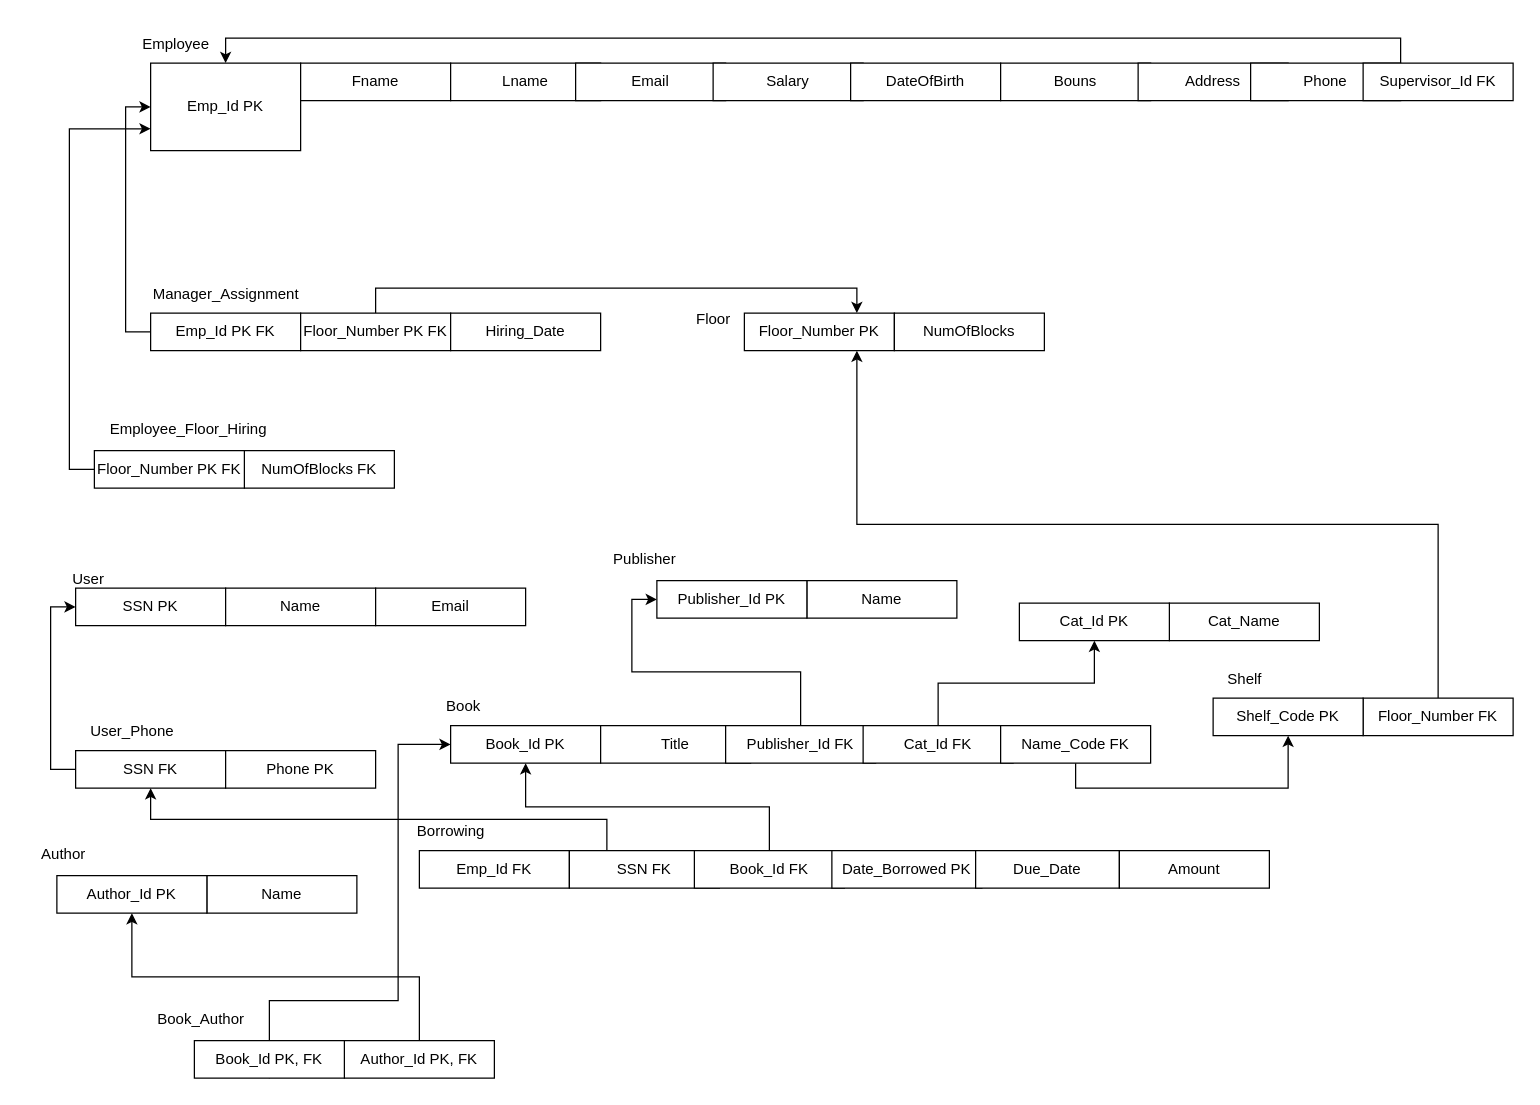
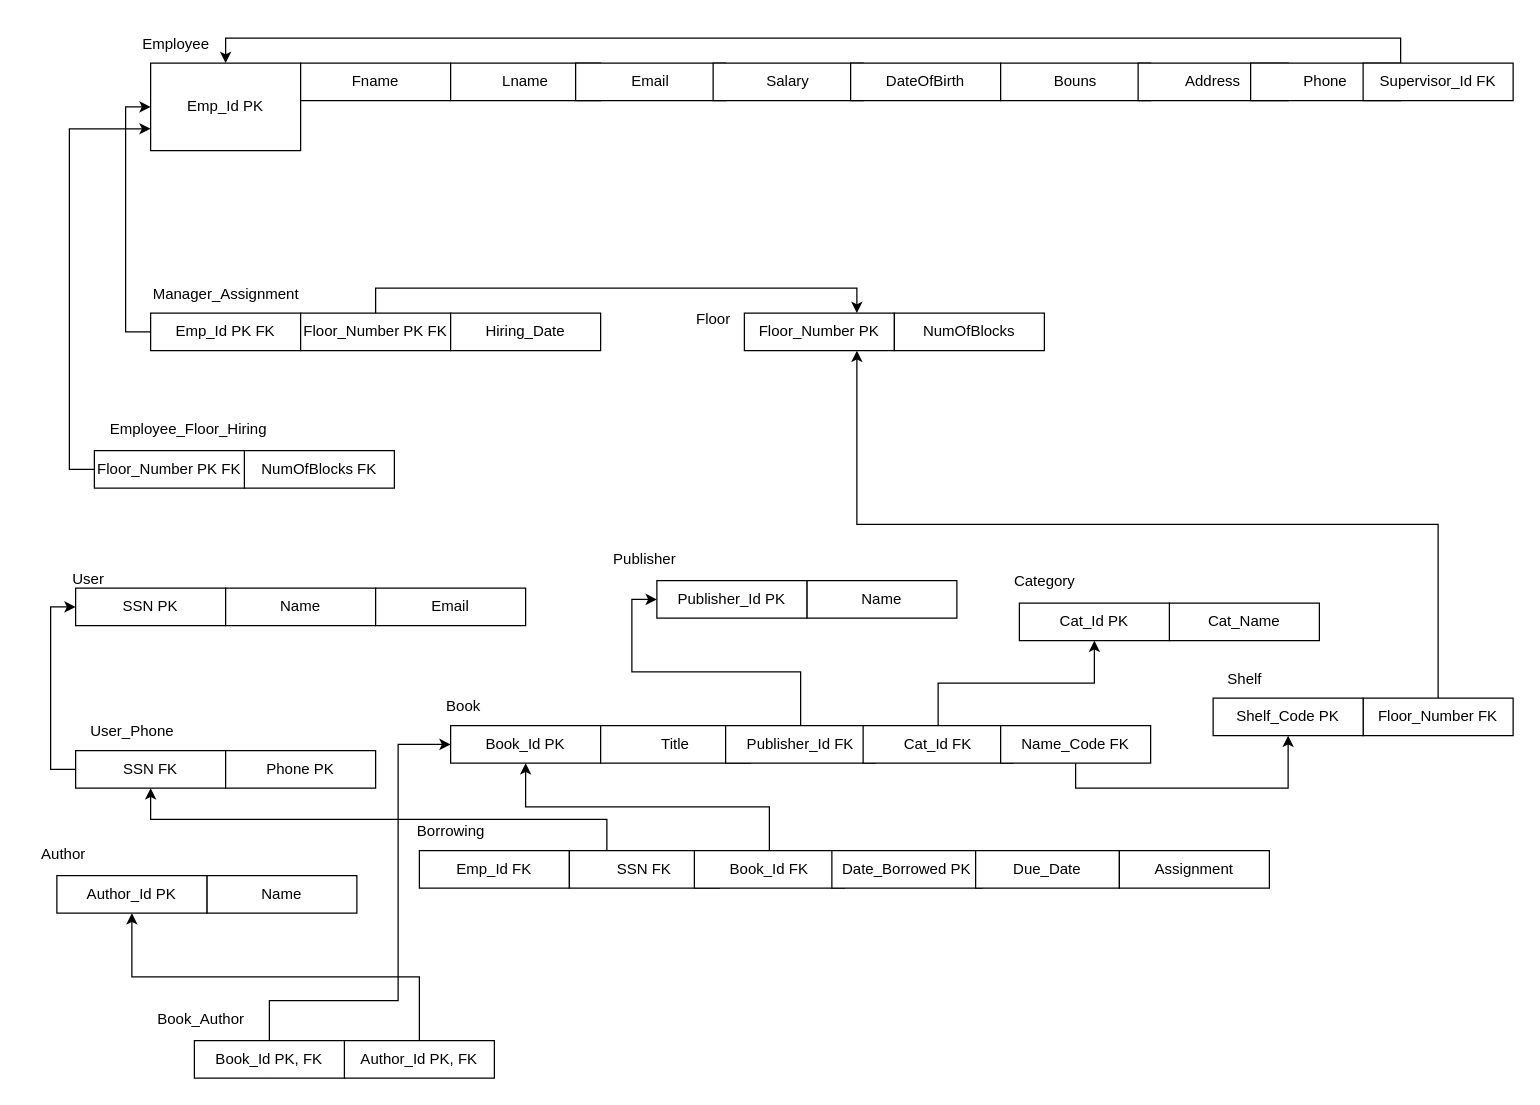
  <mxCell id="0" />
  <mxCell id="1" parent="0" />
  <mxCell id="2" value="Emp_Id PK" style="rounded=0;whiteSpace=wrap;html=1;" vertex="1" parent="1"><mxGeometry x="120" y="50" width="120" height="70" as="geometry" /></mxCell>
  <mxCell id="3" value="Fname" style="rounded=0;whiteSpace=wrap;html=1;" vertex="1" parent="1"><mxGeometry x="240" y="50" width="120" height="30" as="geometry" /></mxCell>
  <mxCell id="4" value="Lname" style="rounded=0;whiteSpace=wrap;html=1;" vertex="1" parent="1"><mxGeometry x="360" y="50" width="120" height="30" as="geometry" /></mxCell>
  <mxCell id="5" value="Email" style="rounded=0;whiteSpace=wrap;html=1;" vertex="1" parent="1"><mxGeometry x="460" y="50" width="120" height="30" as="geometry" /></mxCell>
  <mxCell id="6" value="Salary" style="rounded=0;whiteSpace=wrap;html=1;" vertex="1" parent="1"><mxGeometry x="570" y="50" width="120" height="30" as="geometry" /></mxCell>
  <mxCell id="7" value="DateOfBirth" style="rounded=0;whiteSpace=wrap;html=1;" vertex="1" parent="1"><mxGeometry x="680" y="50" width="120" height="30" as="geometry" /></mxCell>
  <mxCell id="8" value="Bouns" style="rounded=0;whiteSpace=wrap;html=1;" vertex="1" parent="1"><mxGeometry x="800" y="50" width="120" height="30" as="geometry" /></mxCell>
  <mxCell id="9" value="Address" style="rounded=0;whiteSpace=wrap;html=1;" vertex="1" parent="1"><mxGeometry x="910" y="50" width="120" height="30" as="geometry" /></mxCell>
  <mxCell id="10" value="Phone" style="rounded=0;whiteSpace=wrap;html=1;" vertex="1" parent="1"><mxGeometry x="1000" y="50" width="120" height="30" as="geometry" /></mxCell>
  <mxCell id="11" style="edgeStyle=orthogonalEdgeStyle;rounded=0;orthogonalLoop=1;jettySize=auto;html=1;exitX=0.25;exitY=0;exitDx=0;exitDy=0;entryX=0.5;entryY=0;entryDx=0;entryDy=0;" edge="1" parent="1" source="12" target="2"><mxGeometry relative="1" as="geometry" /></mxCell>
  <mxCell id="12" value="Supervisor_Id FK" style="rounded=0;whiteSpace=wrap;html=1;" vertex="1" parent="1"><mxGeometry x="1090" y="50" width="120" height="30" as="geometry" /></mxCell>
  <mxCell id="13" value="Floor_Number PK" style="rounded=0;whiteSpace=wrap;html=1;" vertex="1" parent="1"><mxGeometry x="595" y="250" width="120" height="30" as="geometry" /></mxCell>
  <mxCell id="14" value="NumOfBlocks" style="rounded=0;whiteSpace=wrap;html=1;" vertex="1" parent="1"><mxGeometry x="715" y="250" width="120" height="30" as="geometry" /></mxCell>
  <mxCell id="15" value="Employee" style="text;html=1;align=center;verticalAlign=middle;resizable=0;points=[];autosize=1;strokeColor=none;fillColor=none;" vertex="1" parent="1"><mxGeometry x="100" y="20" width="80" height="30" as="geometry" /></mxCell>
  <mxCell id="16" value="Floor" style="text;html=1;align=center;verticalAlign=middle;resizable=0;points=[];autosize=1;strokeColor=none;fillColor=none;" vertex="1" parent="1"><mxGeometry x="545" y="240" width="50" height="30" as="geometry" /></mxCell>
  <mxCell id="17" style="edgeStyle=orthogonalEdgeStyle;rounded=0;orthogonalLoop=1;jettySize=auto;html=1;exitX=0;exitY=0.5;exitDx=0;exitDy=0;entryX=0;entryY=0.5;entryDx=0;entryDy=0;" edge="1" parent="1" source="18" target="2"><mxGeometry relative="1" as="geometry" /></mxCell>
  <mxCell id="18" value="Emp_Id PK FK" style="rounded=0;whiteSpace=wrap;html=1;" vertex="1" parent="1"><mxGeometry x="120" y="250" width="120" height="30" as="geometry" /></mxCell>
  <mxCell id="19" style="edgeStyle=orthogonalEdgeStyle;rounded=0;orthogonalLoop=1;jettySize=auto;html=1;entryX=0.75;entryY=0;entryDx=0;entryDy=0;exitX=0.5;exitY=0;exitDx=0;exitDy=0;" edge="1" parent="1" source="20" target="13"><mxGeometry relative="1" as="geometry"><mxPoint x="480" y="360" as="sourcePoint" /></mxGeometry></mxCell>
  <mxCell id="20" value="Floor_Number PK FK" style="rounded=0;whiteSpace=wrap;html=1;" vertex="1" parent="1"><mxGeometry x="240" y="250" width="120" height="30" as="geometry" /></mxCell>
  <mxCell id="21" value="Manager_Assignment" style="text;html=1;align=center;verticalAlign=middle;resizable=0;points=[];autosize=1;strokeColor=none;fillColor=none;" vertex="1" parent="1"><mxGeometry x="110" y="220" width="140" height="30" as="geometry" /></mxCell>
  <mxCell id="22" value="Hiring_Date" style="rounded=0;whiteSpace=wrap;html=1;" vertex="1" parent="1"><mxGeometry x="360" y="250" width="120" height="30" as="geometry" /></mxCell>
  <mxCell id="23" value="Employee_Floor_Hiring" style="text;html=1;align=center;verticalAlign=middle;resizable=0;points=[];autosize=1;strokeColor=none;fillColor=none;" vertex="1" parent="1"><mxGeometry x="60" y="328" width="180" height="30" as="geometry" /></mxCell>
  <mxCell id="24" value="NumOfBlocks FK" style="rounded=0;whiteSpace=wrap;html=1;" vertex="1" parent="1"><mxGeometry x="195" y="360" width="120" height="30" as="geometry" /></mxCell>
  <mxCell id="25" style="edgeStyle=orthogonalEdgeStyle;rounded=0;orthogonalLoop=1;jettySize=auto;html=1;exitX=0;exitY=0.5;exitDx=0;exitDy=0;entryX=0;entryY=0.75;entryDx=0;entryDy=0;" edge="1" parent="1" source="26" target="2"><mxGeometry relative="1" as="geometry" /></mxCell>
  <mxCell id="26" value="Floor_Number PK FK" style="rounded=0;whiteSpace=wrap;html=1;" vertex="1" parent="1"><mxGeometry x="75" y="360" width="120" height="30" as="geometry" /></mxCell>
  <mxCell id="27" value="SSN PK" style="rounded=0;whiteSpace=wrap;html=1;" vertex="1" parent="1"><mxGeometry x="60" y="470" width="120" height="30" as="geometry" /></mxCell>
  <mxCell id="28" value="Name" style="rounded=0;whiteSpace=wrap;html=1;" vertex="1" parent="1"><mxGeometry x="180" y="470" width="120" height="30" as="geometry" /></mxCell>
  <mxCell id="29" value="Email" style="rounded=0;whiteSpace=wrap;html=1;" vertex="1" parent="1"><mxGeometry x="300" y="470" width="120" height="30" as="geometry" /></mxCell>
  <mxCell id="30" value="User" style="text;html=1;align=center;verticalAlign=middle;resizable=0;points=[];autosize=1;strokeColor=none;fillColor=none;" vertex="1" parent="1"><mxGeometry x="45" y="448" width="50" height="30" as="geometry" /></mxCell>
  <mxCell id="31" value="User_Phone" style="text;html=1;align=center;verticalAlign=middle;resizable=0;points=[];autosize=1;strokeColor=none;fillColor=none;" vertex="1" parent="1"><mxGeometry x="60" y="570" width="90" height="30" as="geometry" /></mxCell>
  <mxCell id="32" style="edgeStyle=orthogonalEdgeStyle;rounded=0;orthogonalLoop=1;jettySize=auto;html=1;exitX=0;exitY=0.5;exitDx=0;exitDy=0;entryX=0;entryY=0.5;entryDx=0;entryDy=0;" edge="1" parent="1" source="33" target="27"><mxGeometry relative="1" as="geometry" /></mxCell>
  <mxCell id="33" value="SSN FK" style="rounded=0;whiteSpace=wrap;html=1;" vertex="1" parent="1"><mxGeometry x="60" y="600" width="120" height="30" as="geometry" /></mxCell>
  <mxCell id="34" value="Phone PK" style="rounded=0;whiteSpace=wrap;html=1;" vertex="1" parent="1"><mxGeometry x="180" y="600" width="120" height="30" as="geometry" /></mxCell>
  <mxCell id="35" value="Book_Id PK" style="rounded=0;whiteSpace=wrap;html=1;" vertex="1" parent="1"><mxGeometry x="360" y="580" width="120" height="30" as="geometry" /></mxCell>
  <mxCell id="36" value="Title" style="rounded=0;whiteSpace=wrap;html=1;" vertex="1" parent="1"><mxGeometry x="480" y="580" width="120" height="30" as="geometry" /></mxCell>
  <mxCell id="37" style="edgeStyle=orthogonalEdgeStyle;rounded=0;orthogonalLoop=1;jettySize=auto;html=1;exitX=0.5;exitY=0;exitDx=0;exitDy=0;entryX=0;entryY=0.5;entryDx=0;entryDy=0;" edge="1" parent="1" source="38" target="62"><mxGeometry relative="1" as="geometry" /></mxCell>
  <mxCell id="38" value="Publisher_Id FK" style="rounded=0;whiteSpace=wrap;html=1;" vertex="1" parent="1"><mxGeometry x="580" y="580" width="120" height="30" as="geometry" /></mxCell>
  <mxCell id="39" style="edgeStyle=orthogonalEdgeStyle;rounded=0;orthogonalLoop=1;jettySize=auto;html=1;exitX=0.5;exitY=0;exitDx=0;exitDy=0;entryX=0.5;entryY=1;entryDx=0;entryDy=0;" edge="1" parent="1" source="40" target="65"><mxGeometry relative="1" as="geometry" /></mxCell>
  <mxCell id="40" value="Cat_Id FK" style="rounded=0;whiteSpace=wrap;html=1;" vertex="1" parent="1"><mxGeometry x="690" y="580" width="120" height="30" as="geometry" /></mxCell>
  <mxCell id="41" style="edgeStyle=orthogonalEdgeStyle;rounded=0;orthogonalLoop=1;jettySize=auto;html=1;exitX=0.5;exitY=1;exitDx=0;exitDy=0;entryX=0.5;entryY=1;entryDx=0;entryDy=0;" edge="1" parent="1" source="42" target="70"><mxGeometry relative="1" as="geometry" /></mxCell>
  <mxCell id="42" value="Name_Code FK" style="rounded=0;whiteSpace=wrap;html=1;" vertex="1" parent="1"><mxGeometry x="800" y="580" width="120" height="30" as="geometry" /></mxCell>
  <mxCell id="43" value="Book" style="text;html=1;align=center;verticalAlign=middle;resizable=0;points=[];autosize=1;strokeColor=none;fillColor=none;" vertex="1" parent="1"><mxGeometry x="345" y="550" width="50" height="30" as="geometry" /></mxCell>
  <mxCell id="44" value="Emp_Id FK" style="rounded=0;whiteSpace=wrap;html=1;" vertex="1" parent="1"><mxGeometry x="335" y="680" width="120" height="30" as="geometry" /></mxCell>
  <mxCell id="45" style="edgeStyle=orthogonalEdgeStyle;rounded=0;orthogonalLoop=1;jettySize=auto;html=1;exitX=0.25;exitY=0;exitDx=0;exitDy=0;entryX=0.5;entryY=1;entryDx=0;entryDy=0;" edge="1" parent="1" source="46" target="33"><mxGeometry relative="1" as="geometry" /></mxCell>
  <mxCell id="46" value="SSN FK" style="rounded=0;whiteSpace=wrap;html=1;" vertex="1" parent="1"><mxGeometry x="455" y="680" width="120" height="30" as="geometry" /></mxCell>
  <mxCell id="47" style="edgeStyle=orthogonalEdgeStyle;rounded=0;orthogonalLoop=1;jettySize=auto;html=1;exitX=0.5;exitY=0;exitDx=0;exitDy=0;entryX=0.5;entryY=1;entryDx=0;entryDy=0;" edge="1" parent="1" source="48" target="35"><mxGeometry relative="1" as="geometry" /></mxCell>
  <mxCell id="48" value="Book_Id FK" style="rounded=0;whiteSpace=wrap;html=1;" vertex="1" parent="1"><mxGeometry x="555" y="680" width="120" height="30" as="geometry" /></mxCell>
  <mxCell id="49" value="Date_Borrowed PK" style="rounded=0;whiteSpace=wrap;html=1;" vertex="1" parent="1"><mxGeometry x="665" y="680" width="120" height="30" as="geometry" /></mxCell>
  <mxCell id="50" value="Due_Date" style="rounded=0;whiteSpace=wrap;html=1;" vertex="1" parent="1"><mxGeometry x="780" y="680" width="115" height="30" as="geometry" /></mxCell>
- <mxCell id="51" value="Amount" style="rounded=0;whiteSpace=wrap;html=1;" vertex="1" parent="1"><mxGeometry x="895" y="680" width="120" height="30" as="geometry" /></mxCell>
+ <mxCell id="51" value="Assignment" style="rounded=0;whiteSpace=wrap;html=1;" vertex="1" parent="1"><mxGeometry x="895" y="680" width="120" height="30" as="geometry" /></mxCell>
  <mxCell id="52" value="Borrowing" style="text;html=1;align=center;verticalAlign=middle;resizable=0;points=[];autosize=1;strokeColor=none;fillColor=none;" vertex="1" parent="1"><mxGeometry x="320" y="650" width="80" height="30" as="geometry" /></mxCell>
  <mxCell id="53" value="Name" style="rounded=0;whiteSpace=wrap;html=1;" vertex="1" parent="1"><mxGeometry x="165" y="700" width="120" height="30" as="geometry" /></mxCell>
  <mxCell id="54" value="Author_Id PK" style="rounded=0;whiteSpace=wrap;html=1;" vertex="1" parent="1"><mxGeometry x="45" y="700" width="120" height="30" as="geometry" /></mxCell>
  <mxCell id="55" value="Author" style="text;html=1;align=center;verticalAlign=middle;resizable=0;points=[];autosize=1;strokeColor=none;fillColor=none;" vertex="1" parent="1"><mxGeometry y="668" width="60" height="30" as="geometry" x="20" /></mxCell>
  <mxCell id="56" style="edgeStyle=orthogonalEdgeStyle;rounded=0;orthogonalLoop=1;jettySize=auto;html=1;exitX=0.5;exitY=0;exitDx=0;exitDy=0;entryX=0.5;entryY=1;entryDx=0;entryDy=0;" edge="1" parent="1" source="57" target="54"><mxGeometry relative="1" as="geometry" /></mxCell>
  <mxCell id="57" value="Author_Id PK, FK" style="rounded=0;whiteSpace=wrap;html=1;" vertex="1" parent="1"><mxGeometry x="275" y="832" width="120" height="30" as="geometry" /></mxCell>
  <mxCell id="58" style="edgeStyle=orthogonalEdgeStyle;rounded=0;orthogonalLoop=1;jettySize=auto;html=1;exitX=0.5;exitY=1;exitDx=0;exitDy=0;entryX=0;entryY=0.5;entryDx=0;entryDy=0;" edge="1" parent="1" source="59" target="35"><mxGeometry relative="1" as="geometry"><Array as="points"><mxPoint x="215" y="800" /><mxPoint x="318" y="800" /><mxPoint x="318" y="595" /></Array></mxGeometry></mxCell>
  <mxCell id="59" value="Book_Id PK, FK" style="rounded=0;whiteSpace=wrap;html=1;" vertex="1" parent="1"><mxGeometry x="155" y="832" width="120" height="30" as="geometry" /></mxCell>
  <mxCell id="60" value="Book_Author" style="text;html=1;align=center;verticalAlign=middle;resizable=0;points=[];autosize=1;strokeColor=none;fillColor=none;" vertex="1" parent="1"><mxGeometry x="115" y="800" width="90" height="30" as="geometry" /></mxCell>
  <mxCell id="61" value="Name" style="rounded=0;whiteSpace=wrap;html=1;" vertex="1" parent="1"><mxGeometry x="645" y="464" width="120" height="30" as="geometry" /></mxCell>
  <mxCell id="62" value="Publisher_Id PK" style="rounded=0;whiteSpace=wrap;html=1;" vertex="1" parent="1"><mxGeometry x="525" y="464" width="120" height="30" as="geometry" /></mxCell>
  <mxCell id="63" value="Publisher" style="text;html=1;align=center;verticalAlign=middle;resizable=0;points=[];autosize=1;strokeColor=none;fillColor=none;" vertex="1" parent="1"><mxGeometry x="480" y="432" width="70" height="30" as="geometry" /></mxCell>
  <mxCell id="64" value="Cat_Name" style="rounded=0;whiteSpace=wrap;html=1;" vertex="1" parent="1"><mxGeometry x="935" y="482" width="120" height="30" as="geometry" /></mxCell>
  <mxCell id="65" value="Cat_Id PK" style="rounded=0;whiteSpace=wrap;html=1;" vertex="1" parent="1"><mxGeometry x="815" y="482" width="120" height="30" as="geometry" /></mxCell>
+ <mxCell id="66" value="Category" style="text;html=1;align=center;verticalAlign=middle;resizable=0;points=[];autosize=1;strokeColor=none;fillColor=none;" vertex="1" parent="1"><mxGeometry x="800" y="450" width="70" height="30" as="geometry" /></mxCell>
  <mxCell id="67" value="Shelf" style="text;html=1;align=center;verticalAlign=middle;resizable=0;points=[];autosize=1;strokeColor=none;fillColor=none;" vertex="1" parent="1"><mxGeometry x="970" y="528" width="50" height="30" as="geometry" /></mxCell>
  <mxCell id="68" style="edgeStyle=orthogonalEdgeStyle;rounded=0;orthogonalLoop=1;jettySize=auto;html=1;exitX=0.5;exitY=0;exitDx=0;exitDy=0;entryX=0.75;entryY=1;entryDx=0;entryDy=0;" edge="1" parent="1" source="69" target="13"><mxGeometry relative="1" as="geometry" /></mxCell>
  <mxCell id="69" value="Floor_Number FK" style="rounded=0;whiteSpace=wrap;html=1;" vertex="1" parent="1"><mxGeometry x="1090" y="558" width="120" height="30" as="geometry" /></mxCell>
  <mxCell id="70" value="Shelf_Code PK" style="rounded=0;whiteSpace=wrap;html=1;" vertex="1" parent="1"><mxGeometry x="970" y="558" width="120" height="30" as="geometry" /></mxCell>
